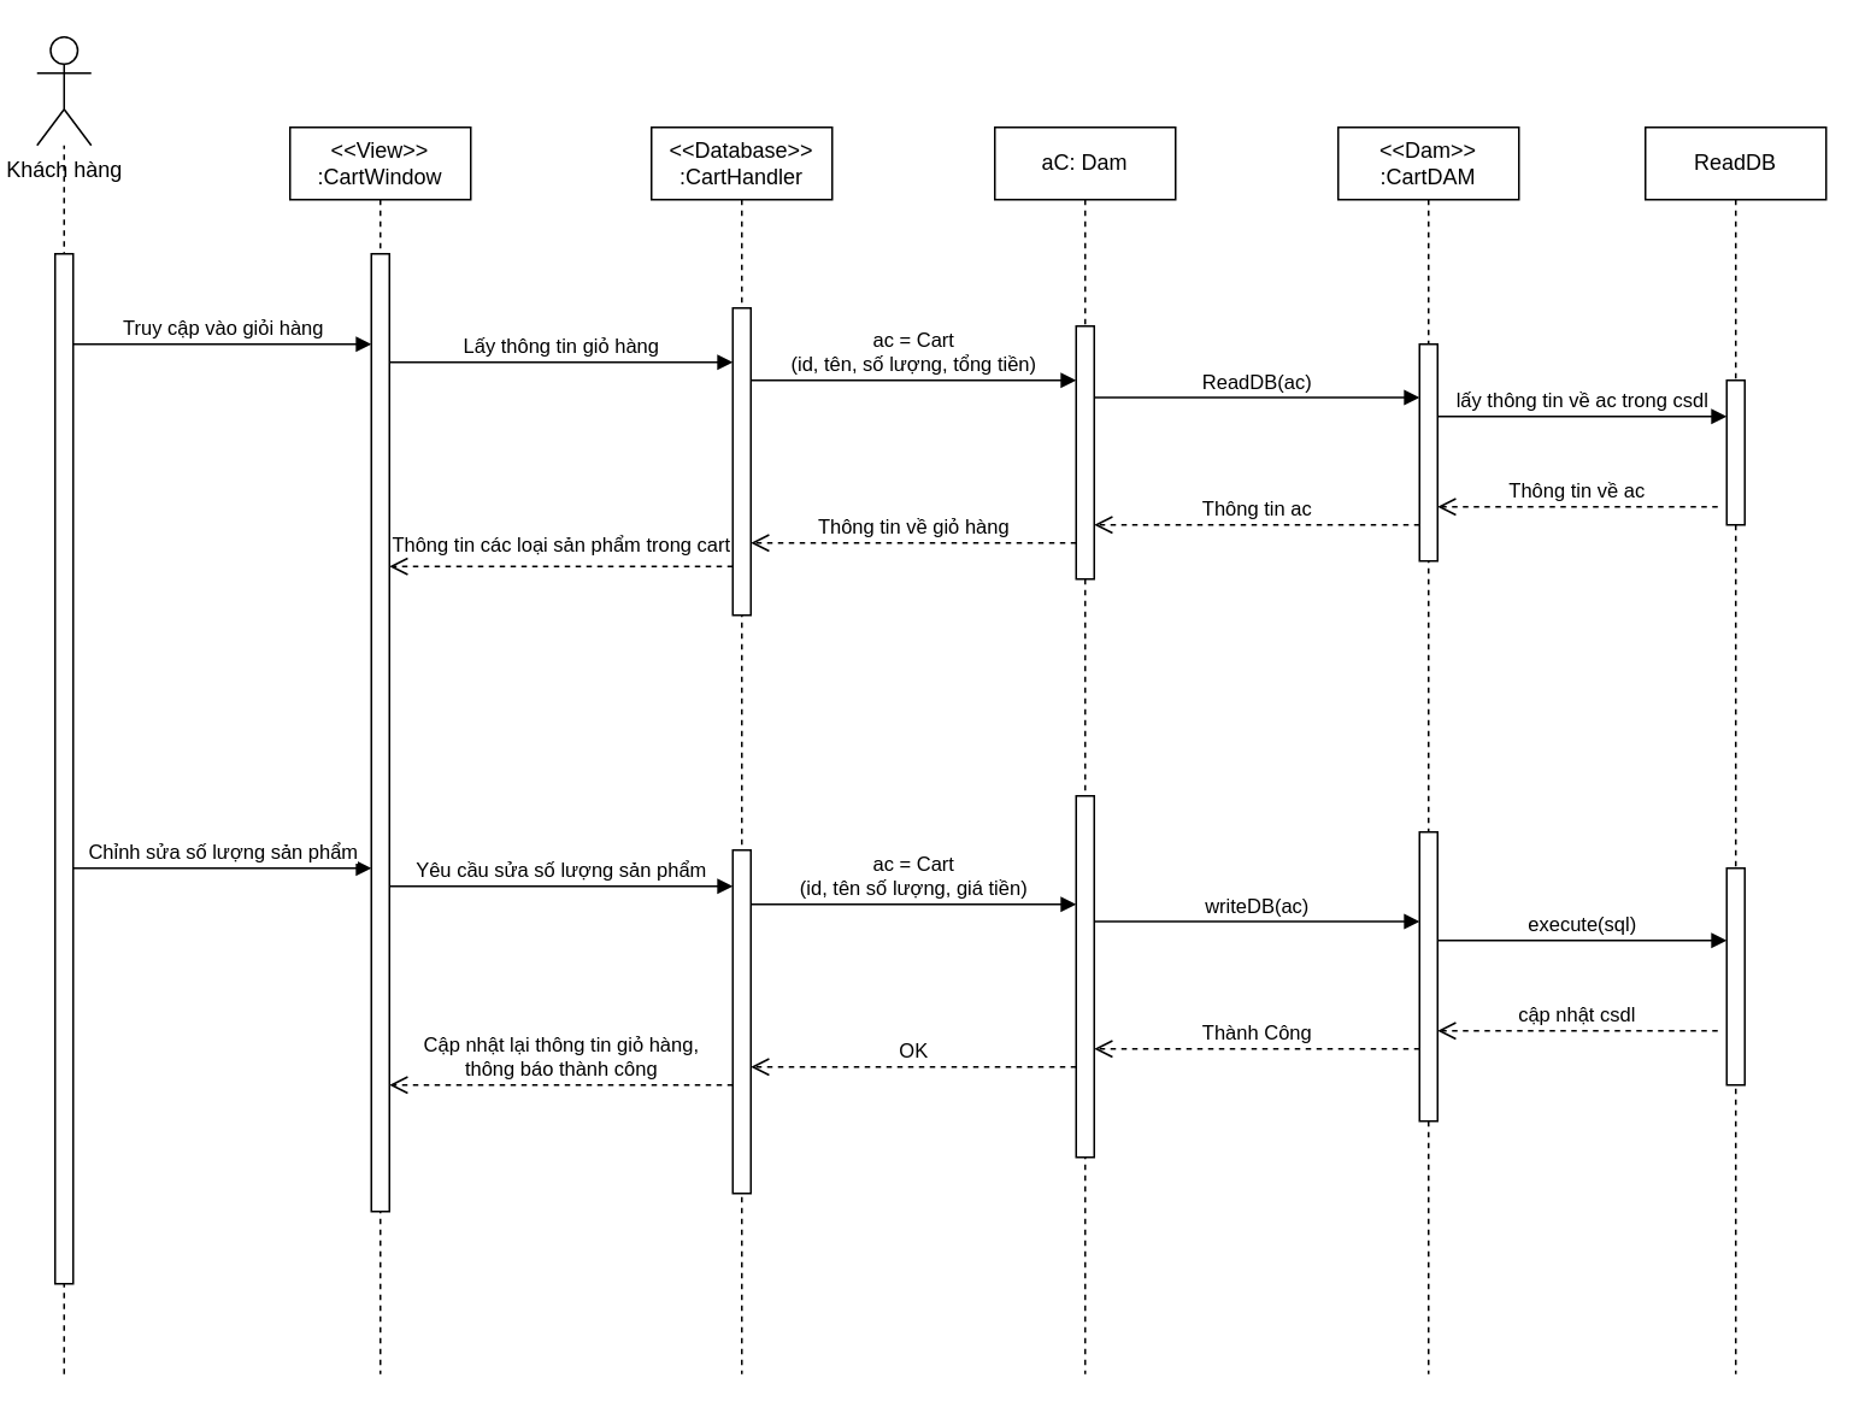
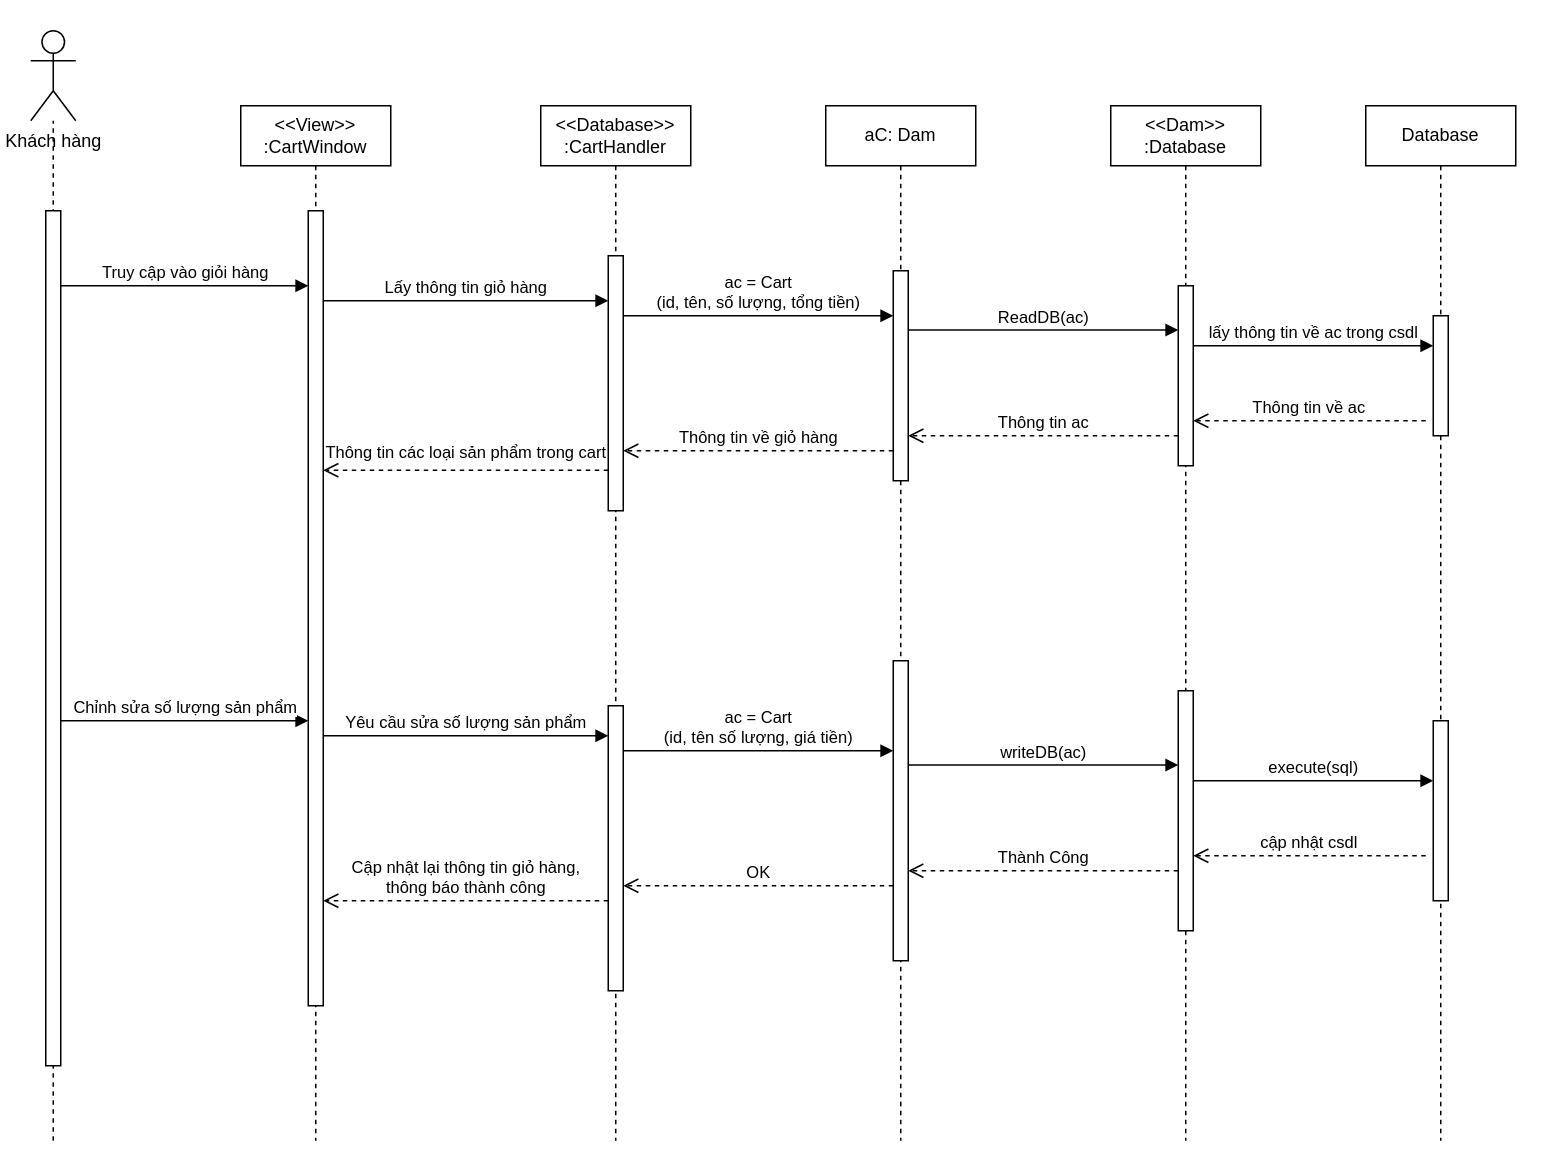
  <mxCell id="0" />
  <mxCell id="1" parent="0" />
  <mxCell id="2" value="&amp;lt;&amp;lt;View&amp;gt;&amp;gt;&lt;div&gt;:CartWindow&lt;/div&gt;" style="shape=umlLifeline;perimeter=lifelinePerimeter;whiteSpace=wrap;html=1;container=0;dropTarget=0;collapsible=0;recursiveResize=0;outlineConnect=0;portConstraint=eastwest;newEdgeStyle={&quot;edgeStyle&quot;:&quot;elbowEdgeStyle&quot;,&quot;elbow&quot;:&quot;vertical&quot;,&quot;curved&quot;:0,&quot;rounded&quot;:0};" vertex="1" parent="1"><mxGeometry x="160" y="70" width="100" height="690" as="geometry" /></mxCell>
  <mxCell id="3" value="" style="html=1;points=[];perimeter=orthogonalPerimeter;outlineConnect=0;targetShapes=umlLifeline;portConstraint=eastwest;newEdgeStyle={&quot;edgeStyle&quot;:&quot;elbowEdgeStyle&quot;,&quot;elbow&quot;:&quot;vertical&quot;,&quot;curved&quot;:0,&quot;rounded&quot;:0};" vertex="1" parent="2"><mxGeometry x="45" y="70" width="10" height="530" as="geometry" /></mxCell>
  <mxCell id="4" value="&amp;lt;&amp;lt;Database&amp;gt;&amp;gt;&lt;div&gt;:CartHandler&lt;/div&gt;" style="shape=umlLifeline;perimeter=lifelinePerimeter;whiteSpace=wrap;html=1;container=0;dropTarget=0;collapsible=0;recursiveResize=0;outlineConnect=0;portConstraint=eastwest;newEdgeStyle={&quot;edgeStyle&quot;:&quot;elbowEdgeStyle&quot;,&quot;elbow&quot;:&quot;vertical&quot;,&quot;curved&quot;:0,&quot;rounded&quot;:0};" vertex="1" parent="1"><mxGeometry x="360" y="70" width="100" height="690" as="geometry" /></mxCell>
  <mxCell id="5" value="" style="html=1;points=[];perimeter=orthogonalPerimeter;outlineConnect=0;targetShapes=umlLifeline;portConstraint=eastwest;newEdgeStyle={&quot;edgeStyle&quot;:&quot;elbowEdgeStyle&quot;,&quot;elbow&quot;:&quot;vertical&quot;,&quot;curved&quot;:0,&quot;rounded&quot;:0};" vertex="1" parent="4"><mxGeometry x="45" y="100" width="10" height="170" as="geometry" /></mxCell>
  <mxCell id="6" value="Lấy thông tin giỏ hàng" style="html=1;verticalAlign=bottom;endArrow=block;edgeStyle=elbowEdgeStyle;elbow=vertical;curved=0;rounded=0;" edge="1" parent="1" source="3" target="5"><mxGeometry relative="1" as="geometry"><mxPoint x="220" y="200" as="sourcePoint" /><Array as="points"><mxPoint x="325" y="200" /></Array><mxPoint x="400" y="200" as="targetPoint" /><mxPoint as="offset" /></mxGeometry></mxCell>
  <mxCell id="7" value="Thông tin các loại sản phẩm trong cart" style="html=1;verticalAlign=bottom;endArrow=open;dashed=1;endSize=8;edgeStyle=elbowEdgeStyle;elbow=vertical;curved=0;rounded=0;" edge="1" parent="1"><mxGeometry y="-3" relative="1" as="geometry"><mxPoint x="215" y="313" as="targetPoint" /><Array as="points"><mxPoint x="335" y="313" /></Array><mxPoint x="405" y="313" as="sourcePoint" /><mxPoint as="offset" /></mxGeometry></mxCell>
  <mxCell id="8" value="aC: Dam" style="shape=umlLifeline;perimeter=lifelinePerimeter;whiteSpace=wrap;html=1;container=0;dropTarget=0;collapsible=0;recursiveResize=0;outlineConnect=0;portConstraint=eastwest;newEdgeStyle={&quot;edgeStyle&quot;:&quot;elbowEdgeStyle&quot;,&quot;elbow&quot;:&quot;vertical&quot;,&quot;curved&quot;:0,&quot;rounded&quot;:0};" vertex="1" parent="1"><mxGeometry x="550" y="70" width="100" height="690" as="geometry" /></mxCell>
  <mxCell id="9" value="" style="html=1;points=[];perimeter=orthogonalPerimeter;outlineConnect=0;targetShapes=umlLifeline;portConstraint=eastwest;newEdgeStyle={&quot;edgeStyle&quot;:&quot;elbowEdgeStyle&quot;,&quot;elbow&quot;:&quot;vertical&quot;,&quot;curved&quot;:0,&quot;rounded&quot;:0};" vertex="1" parent="8"><mxGeometry x="45" y="110" width="10" height="140" as="geometry" /></mxCell>
- <mxCell id="10" value="&amp;lt;&amp;lt;Dam&amp;gt;&amp;gt;&lt;div&gt;:CartDAM&lt;/div&gt;" style="shape=umlLifeline;perimeter=lifelinePerimeter;whiteSpace=wrap;html=1;container=0;dropTarget=0;collapsible=0;recursiveResize=0;outlineConnect=0;portConstraint=eastwest;newEdgeStyle={&quot;edgeStyle&quot;:&quot;elbowEdgeStyle&quot;,&quot;elbow&quot;:&quot;vertical&quot;,&quot;curved&quot;:0,&quot;rounded&quot;:0};" vertex="1" parent="1"><mxGeometry x="740" y="70" width="100" height="690" as="geometry" /></mxCell>
+ <mxCell id="10" value="&amp;lt;&amp;lt;Dam&amp;gt;&amp;gt;&lt;div&gt;:Database&lt;/div&gt;" style="shape=umlLifeline;perimeter=lifelinePerimeter;whiteSpace=wrap;html=1;container=0;dropTarget=0;collapsible=0;recursiveResize=0;outlineConnect=0;portConstraint=eastwest;newEdgeStyle={&quot;edgeStyle&quot;:&quot;elbowEdgeStyle&quot;,&quot;elbow&quot;:&quot;vertical&quot;,&quot;curved&quot;:0,&quot;rounded&quot;:0};" vertex="1" parent="1"><mxGeometry x="740" y="70" width="100" height="690" as="geometry" /></mxCell>
  <mxCell id="11" value="" style="html=1;points=[];perimeter=orthogonalPerimeter;outlineConnect=0;targetShapes=umlLifeline;portConstraint=eastwest;newEdgeStyle={&quot;edgeStyle&quot;:&quot;elbowEdgeStyle&quot;,&quot;elbow&quot;:&quot;vertical&quot;,&quot;curved&quot;:0,&quot;rounded&quot;:0};" vertex="1" parent="10"><mxGeometry x="45" y="120" width="10" height="120" as="geometry" /></mxCell>
- <mxCell id="12" value="ReadDB" style="shape=umlLifeline;perimeter=lifelinePerimeter;whiteSpace=wrap;html=1;container=0;dropTarget=0;collapsible=0;recursiveResize=0;outlineConnect=0;portConstraint=eastwest;newEdgeStyle={&quot;edgeStyle&quot;:&quot;elbowEdgeStyle&quot;,&quot;elbow&quot;:&quot;vertical&quot;,&quot;curved&quot;:0,&quot;rounded&quot;:0};" vertex="1" parent="1"><mxGeometry x="910" y="70" width="100" height="690" as="geometry" /></mxCell>
+ <mxCell id="12" value="Database" style="shape=umlLifeline;perimeter=lifelinePerimeter;whiteSpace=wrap;html=1;container=0;dropTarget=0;collapsible=0;recursiveResize=0;outlineConnect=0;portConstraint=eastwest;newEdgeStyle={&quot;edgeStyle&quot;:&quot;elbowEdgeStyle&quot;,&quot;elbow&quot;:&quot;vertical&quot;,&quot;curved&quot;:0,&quot;rounded&quot;:0};" vertex="1" parent="1"><mxGeometry x="910" y="70" width="100" height="690" as="geometry" /></mxCell>
  <mxCell id="13" value="" style="html=1;points=[];perimeter=orthogonalPerimeter;outlineConnect=0;targetShapes=umlLifeline;portConstraint=eastwest;newEdgeStyle={&quot;edgeStyle&quot;:&quot;elbowEdgeStyle&quot;,&quot;elbow&quot;:&quot;vertical&quot;,&quot;curved&quot;:0,&quot;rounded&quot;:0};" vertex="1" parent="12"><mxGeometry x="45" y="140" width="10" height="80" as="geometry" /></mxCell>
  <mxCell id="14" value="ac = Cart&lt;div&gt;(id, tên, số lượng, tổng tiền)&lt;/div&gt;" style="html=1;verticalAlign=bottom;endArrow=block;edgeStyle=elbowEdgeStyle;elbow=vertical;curved=0;rounded=0;" edge="1" parent="1" source="5" target="9"><mxGeometry relative="1" as="geometry"><mxPoint x="420" y="210" as="sourcePoint" /><Array as="points"><mxPoint x="510" y="210" /></Array><mxPoint x="560" y="210" as="targetPoint" /><mxPoint as="offset" /></mxGeometry></mxCell>
  <mxCell id="15" value="ReadDB(ac)" style="html=1;verticalAlign=bottom;endArrow=block;edgeStyle=elbowEdgeStyle;elbow=vertical;curved=0;rounded=0;" edge="1" parent="1" source="9" target="11"><mxGeometry relative="1" as="geometry"><mxPoint x="610" y="219.5" as="sourcePoint" /><Array as="points"><mxPoint x="700" y="219.5" /></Array><mxPoint x="800" y="220" as="targetPoint" /><mxPoint as="offset" /></mxGeometry></mxCell>
  <mxCell id="16" value="lấy thông tin về ac trong csdl" style="html=1;verticalAlign=bottom;endArrow=block;edgeStyle=elbowEdgeStyle;elbow=vertical;curved=0;rounded=0;" edge="1" parent="1" source="11" target="13"><mxGeometry relative="1" as="geometry"><mxPoint x="800" y="230" as="sourcePoint" /><Array as="points"><mxPoint x="890" y="230" /></Array><mxPoint x="930" y="230" as="targetPoint" /><mxPoint as="offset" /></mxGeometry></mxCell>
  <mxCell id="17" value="Khách hàng" style="shape=umlActor;verticalLabelPosition=bottom;verticalAlign=top;html=1;outlineConnect=0;" vertex="1" parent="1"><mxGeometry x="20" y="20" width="30" height="60" as="geometry" /></mxCell>
  <mxCell id="18" value="" style="endArrow=none;dashed=1;html=1;rounded=0;" edge="1" parent="1" target="17"><mxGeometry width="50" height="50" relative="1" as="geometry"><mxPoint x="35" y="760" as="sourcePoint" /><mxPoint x="380" y="350" as="targetPoint" /></mxGeometry></mxCell>
  <mxCell id="19" value="" style="html=1;points=[];perimeter=orthogonalPerimeter;outlineConnect=0;targetShapes=umlLifeline;portConstraint=eastwest;newEdgeStyle={&quot;edgeStyle&quot;:&quot;elbowEdgeStyle&quot;,&quot;elbow&quot;:&quot;vertical&quot;,&quot;curved&quot;:0,&quot;rounded&quot;:0};" vertex="1" parent="1"><mxGeometry x="30" y="140" width="10" height="570" as="geometry" /></mxCell>
  <mxCell id="20" value="Truy cập vào giỏi hàng" style="html=1;verticalAlign=bottom;endArrow=block;edgeStyle=elbowEdgeStyle;elbow=horizontal;curved=0;rounded=0;" edge="1" parent="1" target="3"><mxGeometry relative="1" as="geometry"><mxPoint x="40" y="190" as="sourcePoint" /><Array as="points"><mxPoint x="135" y="190" /></Array><mxPoint x="180" y="190" as="targetPoint" /><mxPoint as="offset" /></mxGeometry></mxCell>
  <mxCell id="21" value="Thông tin về ac" style="html=1;verticalAlign=bottom;endArrow=open;dashed=1;endSize=8;edgeStyle=elbowEdgeStyle;elbow=vertical;curved=0;rounded=0;" edge="1" parent="1" target="11"><mxGeometry relative="1" as="geometry"><mxPoint x="810" y="280" as="targetPoint" /><Array as="points"><mxPoint x="875" y="280" /></Array><mxPoint x="950" y="280" as="sourcePoint" /></mxGeometry></mxCell>
  <mxCell id="22" value="Thông tin ac" style="html=1;verticalAlign=bottom;endArrow=open;dashed=1;endSize=8;edgeStyle=elbowEdgeStyle;elbow=vertical;curved=0;rounded=0;" edge="1" parent="1" source="11" target="9"><mxGeometry relative="1" as="geometry"><mxPoint x="620" y="290" as="targetPoint" /><Array as="points"><mxPoint x="715" y="290" /></Array><mxPoint x="780" y="290" as="sourcePoint" /></mxGeometry></mxCell>
  <mxCell id="23" value="Thông tin về giỏ hàng" style="html=1;verticalAlign=bottom;endArrow=open;dashed=1;endSize=8;edgeStyle=elbowEdgeStyle;elbow=vertical;curved=0;rounded=0;" edge="1" parent="1" source="9" target="5"><mxGeometry relative="1" as="geometry"><mxPoint x="450" y="300" as="targetPoint" /><Array as="points"><mxPoint x="520" y="300" /></Array><mxPoint x="590" y="300" as="sourcePoint" /></mxGeometry></mxCell>
  <mxCell id="24" value="Yêu cầu sửa số lượng sản phẩm" style="html=1;verticalAlign=bottom;endArrow=block;edgeStyle=elbowEdgeStyle;elbow=horizontal;curved=0;rounded=0;" edge="1" parent="1"><mxGeometry relative="1" as="geometry"><mxPoint x="215" y="490" as="sourcePoint" /><Array as="points"><mxPoint x="325" y="490" /></Array><mxPoint x="405" y="490" as="targetPoint" /><mxPoint as="offset" /></mxGeometry></mxCell>
  <mxCell id="25" value="Cập nhật lại thông tin giỏ hàng,&lt;div&gt;thông báo thành công&lt;/div&gt;" style="html=1;verticalAlign=bottom;endArrow=open;dashed=1;endSize=8;edgeStyle=elbowEdgeStyle;elbow=vertical;curved=0;rounded=0;" edge="1" parent="1"><mxGeometry relative="1" as="geometry"><mxPoint x="215" y="600" as="targetPoint" /><Array as="points"><mxPoint x="335" y="600" /></Array><mxPoint x="405" y="600" as="sourcePoint" /></mxGeometry></mxCell>
  <mxCell id="26" value="" style="html=1;points=[];perimeter=orthogonalPerimeter;outlineConnect=0;targetShapes=umlLifeline;portConstraint=eastwest;newEdgeStyle={&quot;edgeStyle&quot;:&quot;elbowEdgeStyle&quot;,&quot;elbow&quot;:&quot;vertical&quot;,&quot;curved&quot;:0,&quot;rounded&quot;:0};" vertex="1" parent="1"><mxGeometry x="595" y="440" width="10" height="200" as="geometry" /></mxCell>
  <mxCell id="27" value="" style="html=1;points=[];perimeter=orthogonalPerimeter;outlineConnect=0;targetShapes=umlLifeline;portConstraint=eastwest;newEdgeStyle={&quot;edgeStyle&quot;:&quot;elbowEdgeStyle&quot;,&quot;elbow&quot;:&quot;vertical&quot;,&quot;curved&quot;:0,&quot;rounded&quot;:0};" vertex="1" parent="1"><mxGeometry x="785" y="460" width="10" height="160" as="geometry" /></mxCell>
  <mxCell id="28" value="ac = Cart&lt;div&gt;(id, tên số lượng, giá tiền)&lt;/div&gt;" style="html=1;verticalAlign=bottom;endArrow=block;edgeStyle=elbowEdgeStyle;elbow=vertical;curved=0;rounded=0;" edge="1" parent="1" target="26"><mxGeometry relative="1" as="geometry"><mxPoint x="415" y="500" as="sourcePoint" /><Array as="points"><mxPoint x="510" y="500" /></Array><mxPoint x="560" y="500" as="targetPoint" /><mxPoint as="offset" /></mxGeometry></mxCell>
  <mxCell id="29" value="writeDB(ac)" style="html=1;verticalAlign=bottom;endArrow=block;edgeStyle=elbowEdgeStyle;elbow=vertical;curved=0;rounded=0;" edge="1" parent="1" source="26" target="27"><mxGeometry relative="1" as="geometry"><mxPoint x="610" y="509.5" as="sourcePoint" /><Array as="points"><mxPoint x="700" y="509.5" /></Array><mxPoint x="800" y="510" as="targetPoint" /><mxPoint as="offset" /></mxGeometry></mxCell>
  <mxCell id="30" value="execute(sql)" style="html=1;verticalAlign=bottom;endArrow=block;edgeStyle=elbowEdgeStyle;elbow=vertical;curved=0;rounded=0;" edge="1" parent="1" source="27"><mxGeometry relative="1" as="geometry"><mxPoint x="800" y="520" as="sourcePoint" /><Array as="points"><mxPoint x="890" y="520" /></Array><mxPoint x="955" y="520" as="targetPoint" /><mxPoint as="offset" /></mxGeometry></mxCell>
  <mxCell id="31" value="Chỉnh sửa số lượng sản phẩm" style="html=1;verticalAlign=bottom;endArrow=block;edgeStyle=elbowEdgeStyle;elbow=horizontal;curved=0;rounded=0;" edge="1" parent="1"><mxGeometry relative="1" as="geometry"><mxPoint x="40" y="480" as="sourcePoint" /><Array as="points"><mxPoint x="135" y="480" /></Array><mxPoint x="205" y="480" as="targetPoint" /><mxPoint as="offset" /></mxGeometry></mxCell>
  <mxCell id="32" value="cập nhật csdl" style="html=1;verticalAlign=bottom;endArrow=open;dashed=1;endSize=8;edgeStyle=elbowEdgeStyle;elbow=horizontal;curved=0;rounded=0;" edge="1" parent="1" target="27"><mxGeometry relative="1" as="geometry"><mxPoint x="810" y="570" as="targetPoint" /><Array as="points"><mxPoint x="875" y="570" /></Array><mxPoint x="950" y="570" as="sourcePoint" /></mxGeometry></mxCell>
  <mxCell id="33" value="Thành Công" style="html=1;verticalAlign=bottom;endArrow=open;dashed=1;endSize=8;edgeStyle=elbowEdgeStyle;elbow=horizontal;curved=0;rounded=0;" edge="1" parent="1" source="27" target="26"><mxGeometry relative="1" as="geometry"><mxPoint x="620" y="580" as="targetPoint" /><Array as="points"><mxPoint x="715" y="580" /></Array><mxPoint x="780" y="580" as="sourcePoint" /><mxPoint as="offset" /></mxGeometry></mxCell>
  <mxCell id="34" value="OK" style="html=1;verticalAlign=bottom;endArrow=open;dashed=1;endSize=8;edgeStyle=elbowEdgeStyle;elbow=vertical;curved=0;rounded=0;" edge="1" parent="1" source="26"><mxGeometry relative="1" as="geometry"><mxPoint x="415" y="590" as="targetPoint" /><Array as="points"><mxPoint x="520" y="590" /></Array><mxPoint x="590" y="590" as="sourcePoint" /></mxGeometry></mxCell>
  <mxCell id="35" value="" style="html=1;points=[];perimeter=orthogonalPerimeter;outlineConnect=0;targetShapes=umlLifeline;portConstraint=eastwest;newEdgeStyle={&quot;edgeStyle&quot;:&quot;elbowEdgeStyle&quot;,&quot;elbow&quot;:&quot;vertical&quot;,&quot;curved&quot;:0,&quot;rounded&quot;:0};" vertex="1" parent="1"><mxGeometry x="405" y="470" width="10" height="190" as="geometry" /></mxCell>
  <mxCell id="36" value="" style="html=1;points=[];perimeter=orthogonalPerimeter;outlineConnect=0;targetShapes=umlLifeline;portConstraint=eastwest;newEdgeStyle={&quot;edgeStyle&quot;:&quot;elbowEdgeStyle&quot;,&quot;elbow&quot;:&quot;vertical&quot;,&quot;curved&quot;:0,&quot;rounded&quot;:0};" vertex="1" parent="1"><mxGeometry x="955" y="480" width="10" height="120" as="geometry" /></mxCell>
